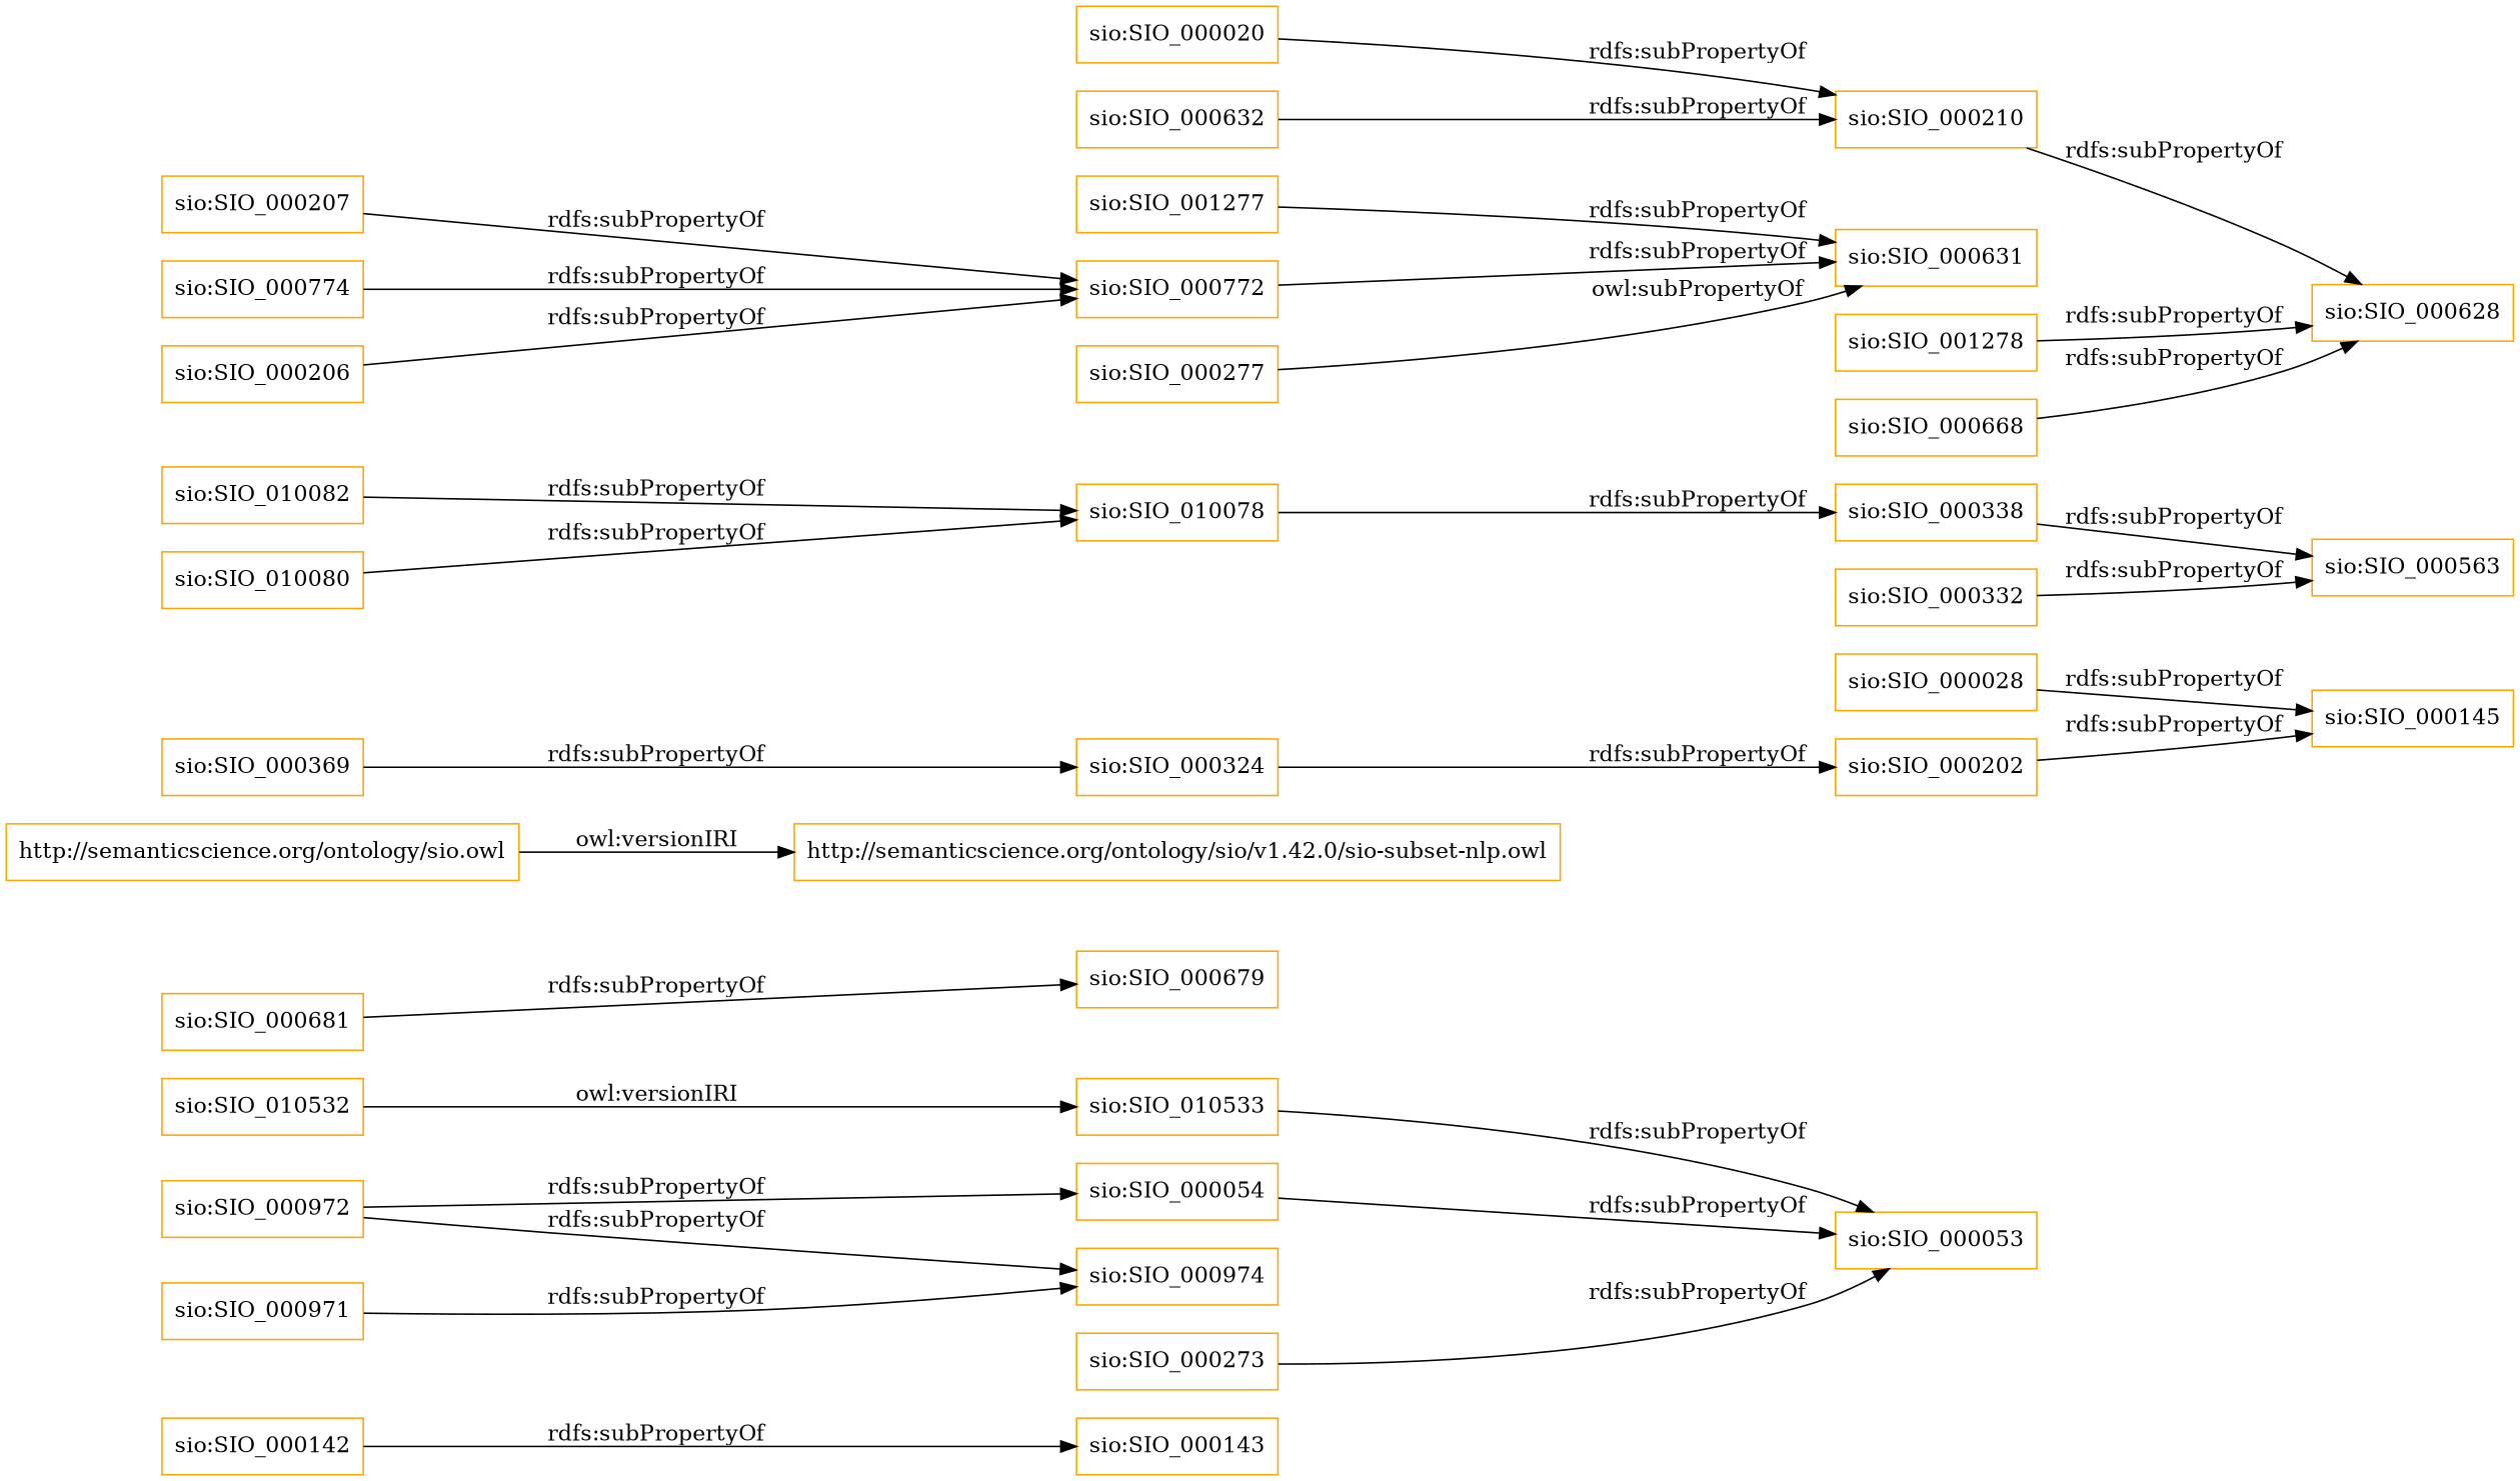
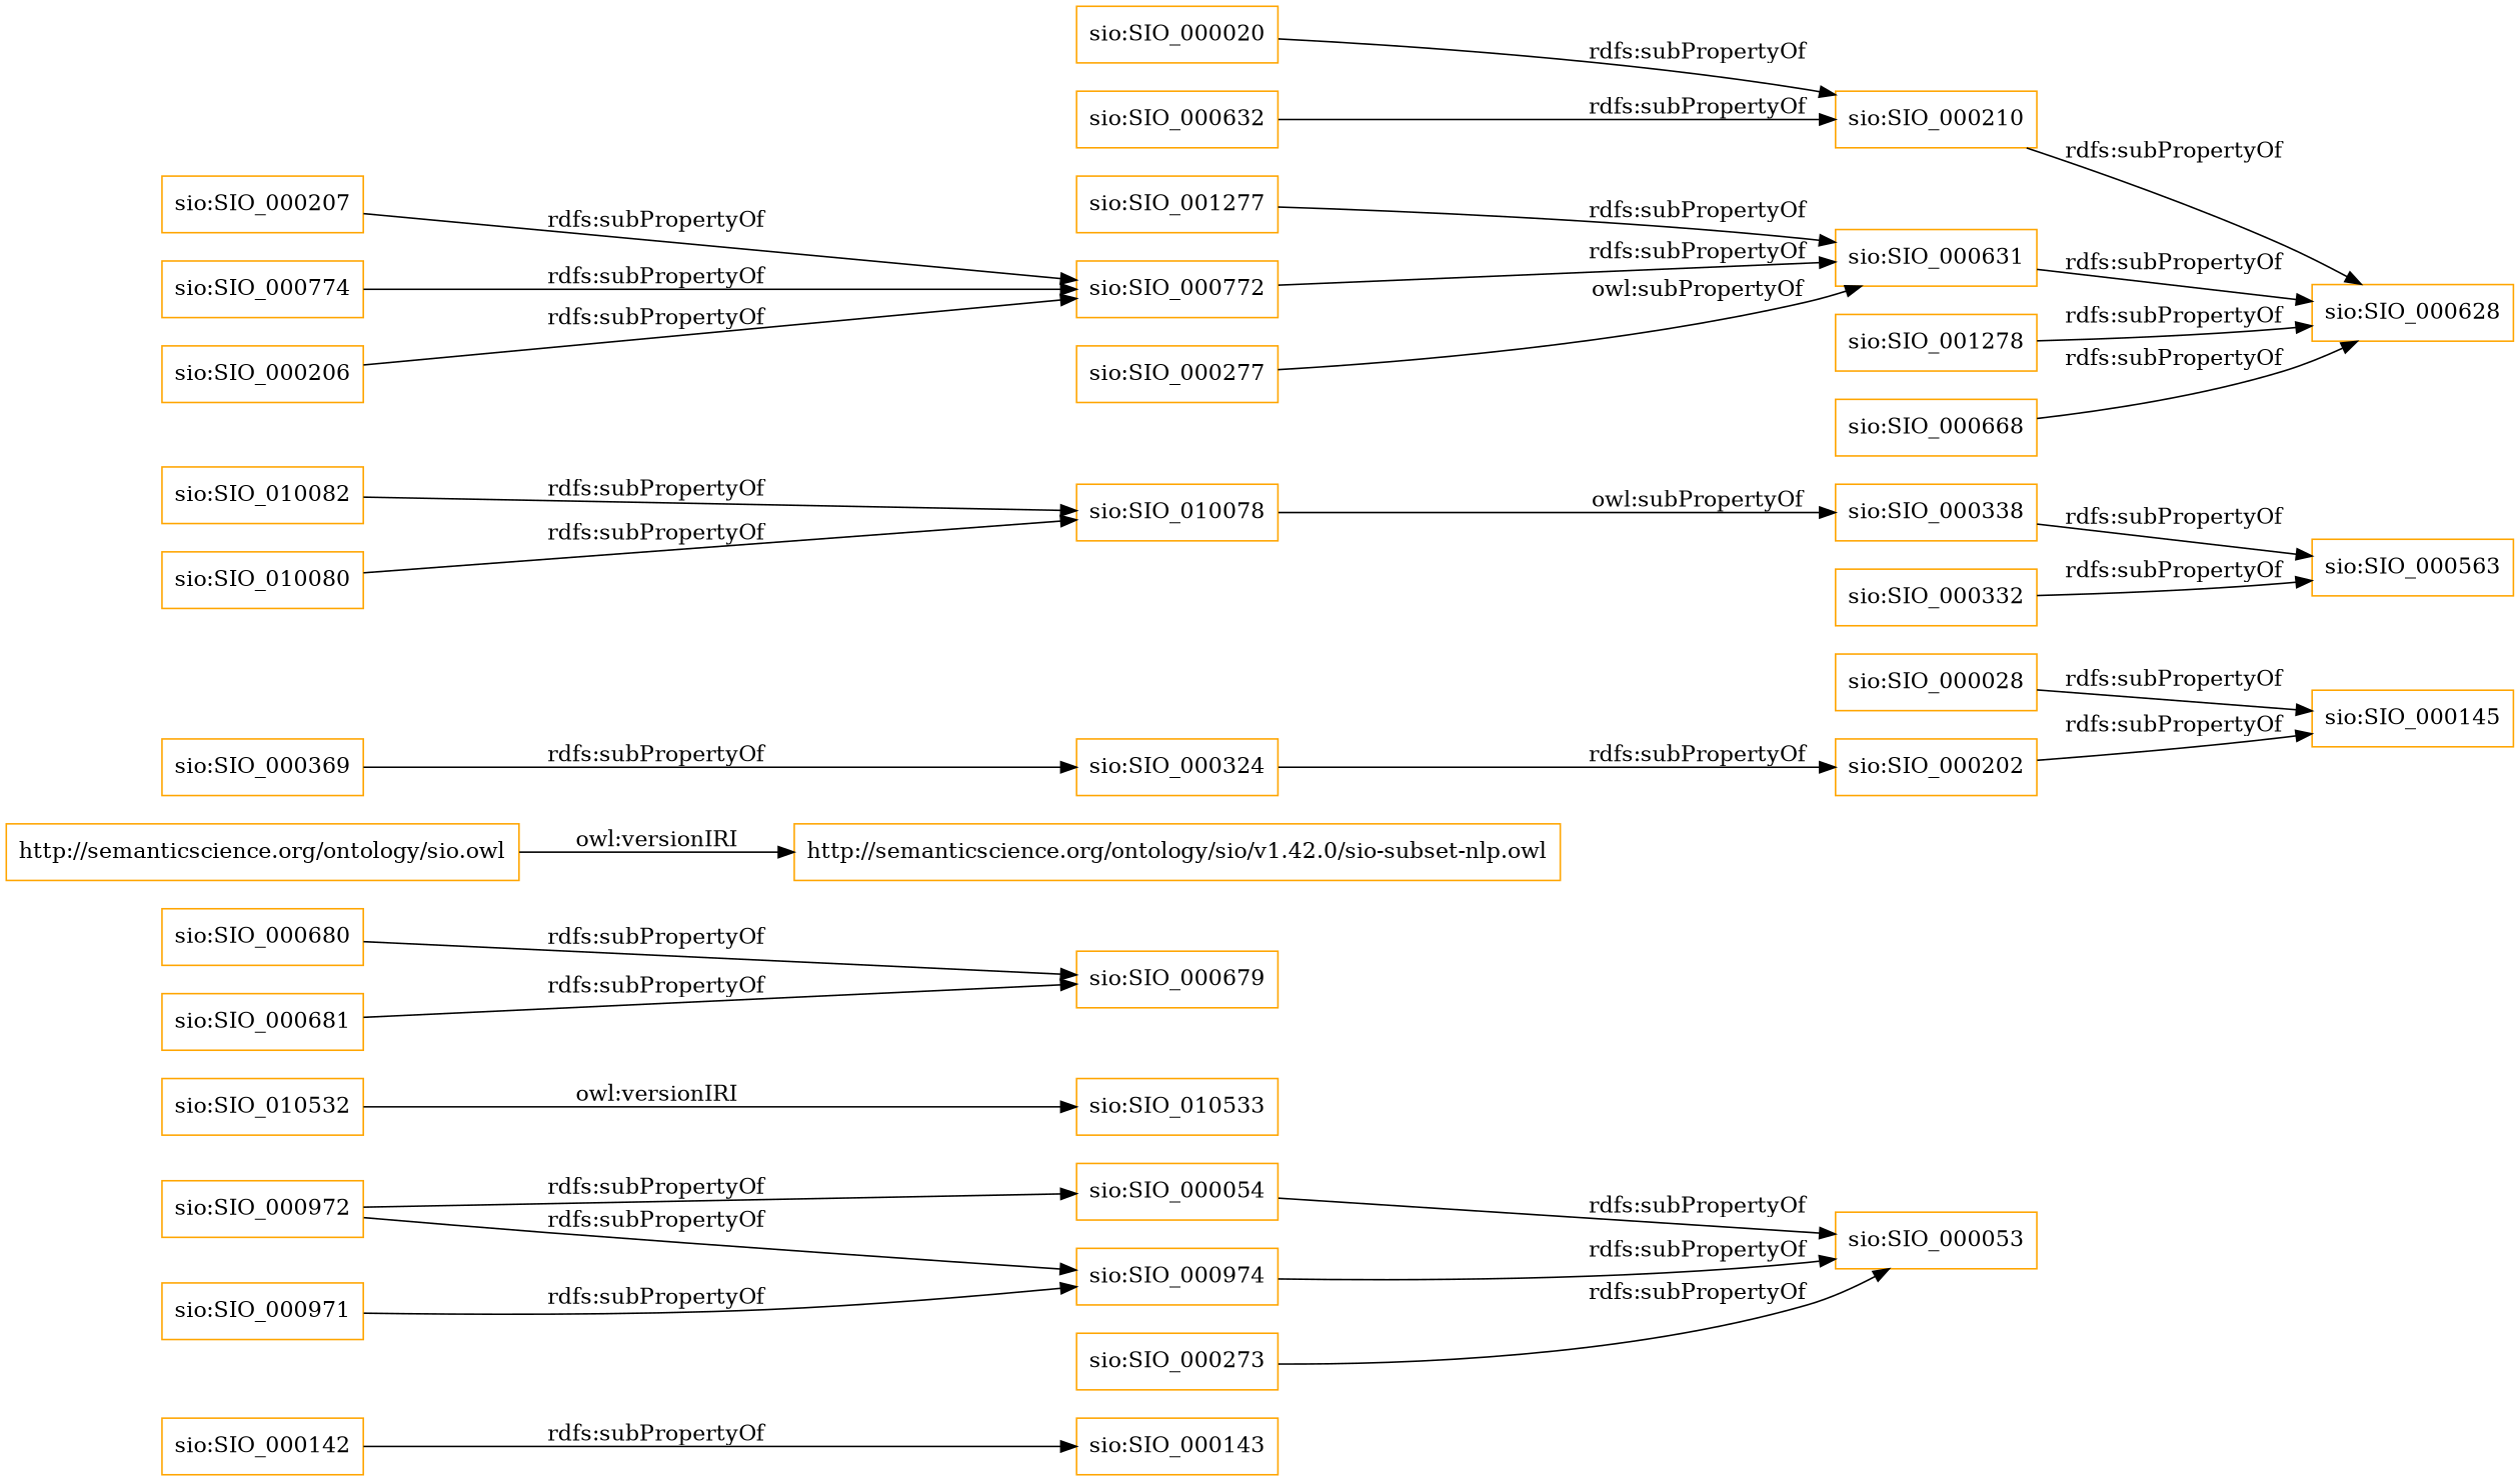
  digraph {
    rankdir=LR
    node [color=orange shape=rectangle]
    "sio:SIO_000142"
    "sio:SIO_000143"
    "sio:SIO_010532"
    "sio:SIO_010533"
+   "sio:SIO_000680"
    "sio:SIO_000679"
    "sio:SIO_000054"
    "sio:SIO_000053"
    "http://semanticscience.org/ontology/sio.owl"
    "http://semanticscience.org/ontology/sio/v1.42.0/sio-subset-nlp.owl"
    "sio:SIO_000974"
    "sio:SIO_000028"
    "sio:SIO_000145"
    "sio:SIO_000202"
    "sio:SIO_010082"
    "sio:SIO_010078"
    "sio:SIO_000338"
    "sio:SIO_000563"
    "sio:SIO_000369"
    "sio:SIO_000324"
    "sio:SIO_000273"
    "sio:SIO_000632"
    "sio:SIO_000210"
    "sio:SIO_000628"
    "sio:SIO_000207"
    "sio:SIO_000772"
    "sio:SIO_000631"
    "sio:SIO_000774"
    "sio:SIO_000972"
    "sio:SIO_000206"
    "sio:SIO_010080"
    "sio:SIO_000020"
    "sio:SIO_000277"
    "sio:SIO_000971"
    "sio:SIO_000332"
    "sio:SIO_001278"
    "sio:SIO_000681"
    "sio:SIO_001277"
    "sio:SIO_000668"
    "sio:SIO_000142" -> "sio:SIO_000143" [label="rdfs:subPropertyOf"]
    "sio:SIO_010532" -> "sio:SIO_010533" [label="owl:versionIRI"]
+   "sio:SIO_000680" -> "sio:SIO_000679" [label="rdfs:subPropertyOf"]
    "sio:SIO_000054" -> "sio:SIO_000053" [label="rdfs:subPropertyOf"]
    "http://semanticscience.org/ontology/sio.owl" -> "http://semanticscience.org/ontology/sio/v1.42.0/sio-subset-nlp.owl" [label="owl:versionIRI"]
-   "sio:SIO_010533" -> "sio:SIO_000053" [label="rdfs:subPropertyOf"]
+   "sio:SIO_000974" -> "sio:SIO_000053" [label="rdfs:subPropertyOf"]
    "sio:SIO_000028" -> "sio:SIO_000145" [label="rdfs:subPropertyOf"]
    "sio:SIO_000202" -> "sio:SIO_000145" [label="rdfs:subPropertyOf"]
    "sio:SIO_010082" -> "sio:SIO_010078" [label="rdfs:subPropertyOf"]
-   "sio:SIO_010078" -> "sio:SIO_000338" [label="rdfs:subPropertyOf"]
+   "sio:SIO_010078" -> "sio:SIO_000338" [label="owl:subPropertyOf"]
    "sio:SIO_000338" -> "sio:SIO_000563" [label="rdfs:subPropertyOf"]
    "sio:SIO_000369" -> "sio:SIO_000324" [label="rdfs:subPropertyOf"]
    "sio:SIO_000324" -> "sio:SIO_000202" [label="rdfs:subPropertyOf"]
    "sio:SIO_000273" -> "sio:SIO_000053" [label="rdfs:subPropertyOf"]
    "sio:SIO_000632" -> "sio:SIO_000210" [label="rdfs:subPropertyOf"]
    "sio:SIO_000210" -> "sio:SIO_000628" [label="rdfs:subPropertyOf"]
    "sio:SIO_000207" -> "sio:SIO_000772" [label="rdfs:subPropertyOf"]
    "sio:SIO_000772" -> "sio:SIO_000631" [label="rdfs:subPropertyOf"]
+   "sio:SIO_000631" -> "sio:SIO_000628" [label="rdfs:subPropertyOf"]
    "sio:SIO_000774" -> "sio:SIO_000772" [label="rdfs:subPropertyOf"]
    "sio:SIO_000972" -> "sio:SIO_000054" [label="rdfs:subPropertyOf"]
    "sio:SIO_000972" -> "sio:SIO_000974" [label="rdfs:subPropertyOf"]
    "sio:SIO_000206" -> "sio:SIO_000772" [label="rdfs:subPropertyOf"]
    "sio:SIO_010080" -> "sio:SIO_010078" [label="rdfs:subPropertyOf"]
    "sio:SIO_000020" -> "sio:SIO_000210" [label="rdfs:subPropertyOf"]
    "sio:SIO_000277" -> "sio:SIO_000631" [label="owl:subPropertyOf"]
    "sio:SIO_000971" -> "sio:SIO_000974" [label="rdfs:subPropertyOf"]
    "sio:SIO_000332" -> "sio:SIO_000563" [label="rdfs:subPropertyOf"]
    "sio:SIO_001278" -> "sio:SIO_000628" [label="rdfs:subPropertyOf"]
    "sio:SIO_000681" -> "sio:SIO_000679" [label="rdfs:subPropertyOf"]
    "sio:SIO_001277" -> "sio:SIO_000631" [label="rdfs:subPropertyOf"]
    "sio:SIO_000668" -> "sio:SIO_000628" [label="rdfs:subPropertyOf"]
  }
